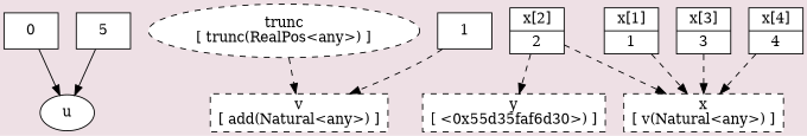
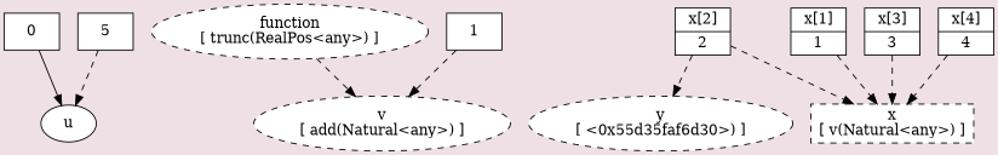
  digraph {
    bgcolor=lavenderblush2
    node [fillcolor=white shape=oval style=filled]
    edge [style=dashed]
    n1 [label=u]
-   n2 [label="trunc\n[ trunc(RealPos<any>) ]" style="dashed,filled"]
-   n3 [label="v\n[ add(Natural<any>) ]" shape=box style="dashed,filled"]
+   n2 [label="function\n[ trunc(RealPos<any>) ]" style="dashed,filled"]
+   n3 [label="v\n[ add(Natural<any>) ]" style="dashed,filled"]
    n4 [label=0 shape=box]
    n5 [label=5 shape=box]
    n6 [label=1 shape=box]
-   n7 [label="y\n[ <0x55d35faf6d30>) ]" shape=box style="dashed,filled"]
+   n7 [label="y\n[ <0x55d35faf6d30>) ]" style="dashed,filled"]
    n8 [label="{x[2]|2}" shape=record]
    n9 [label="x\n[ v(Natural<any>) ]" shape=box style="dashed,filled"]
    n10 [label="{x[1]|1}" shape=record]
    n11 [label="{x[3]|3}" shape=record]
    n12 [label="{x[4]|4}" shape=record]
    n2 -> n3
    n4 -> n1 [style=""]
-   n5 -> n1 [style=""]
+   n5 -> n1
    n6 -> n3
    n8 -> n7
    n8 -> n9
    n10 -> n9
    n11 -> n9
    n12 -> n9
  }
